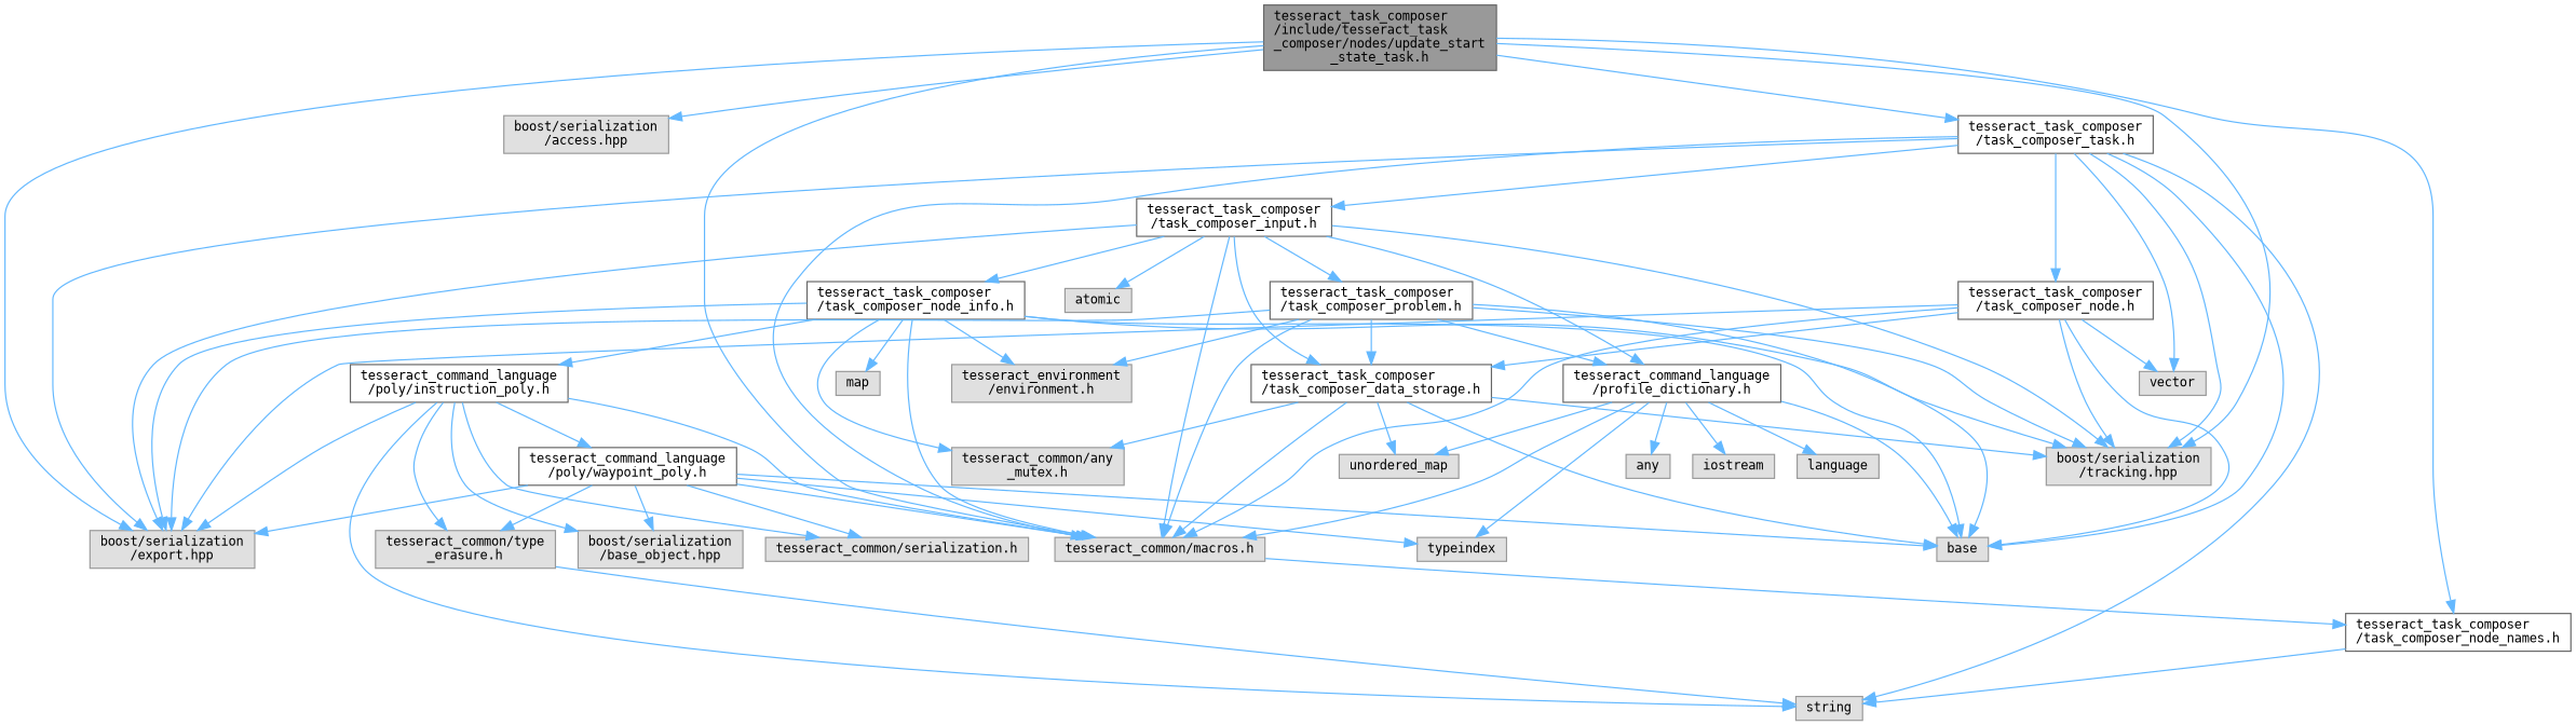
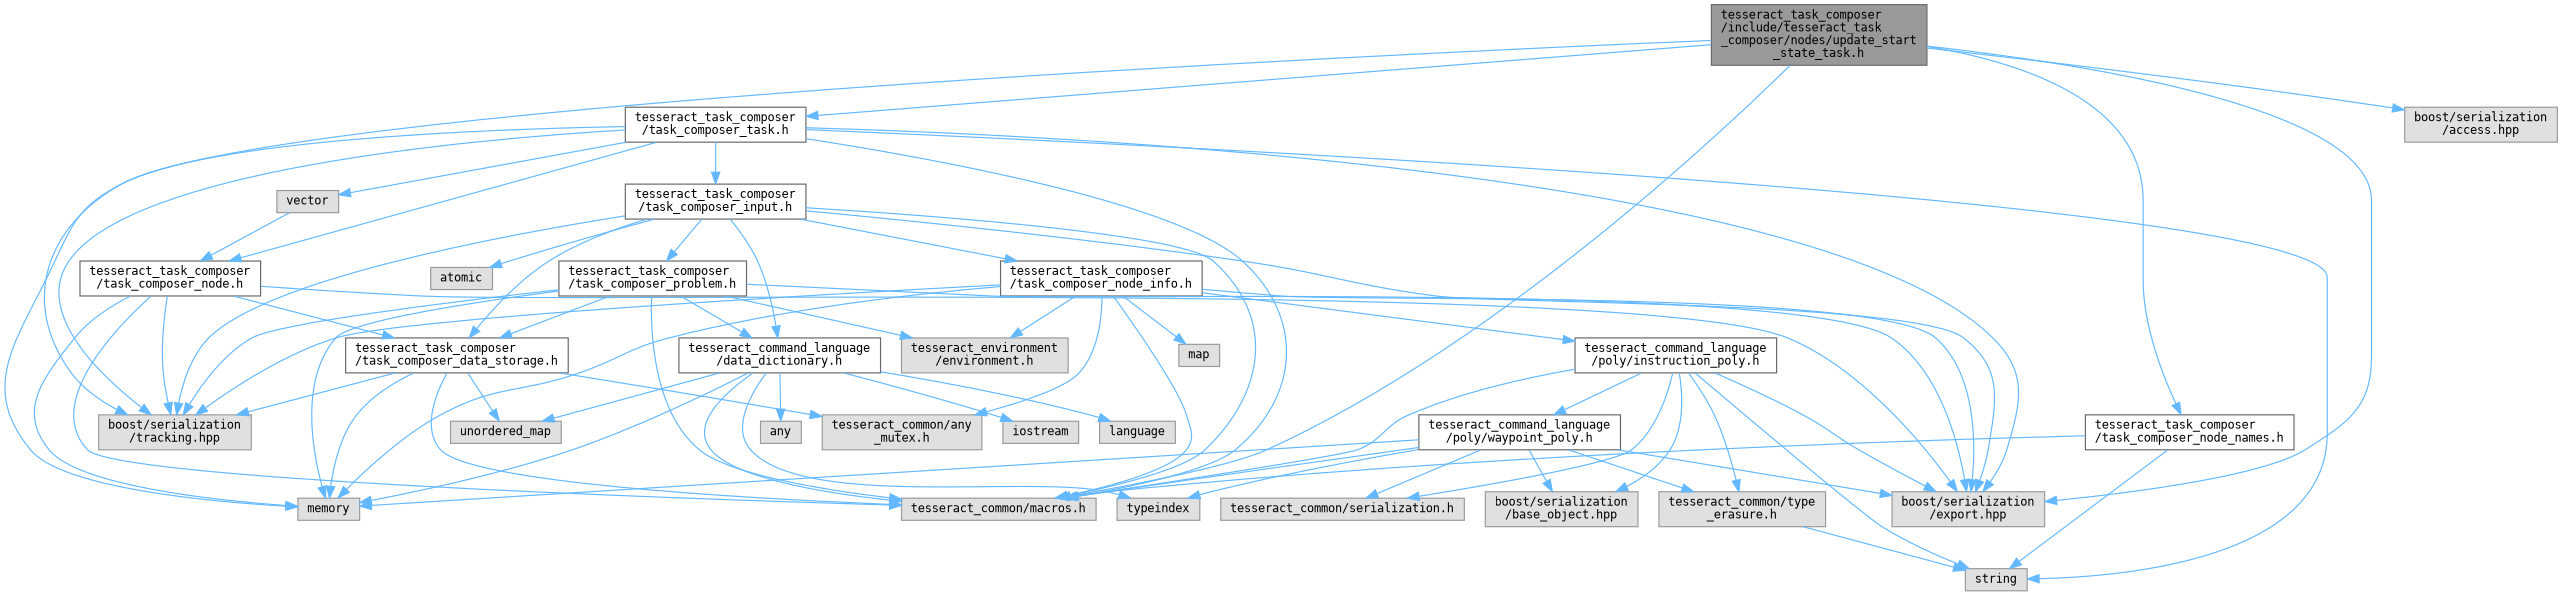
  digraph {
    fontname="DejaVu Sans Mono"
    node [color=grey60 fillcolor="#E0E0E0" fontname="DejaVu Sans Mono" fontsize=10 shape=box style=filled]
    edge [color=steelblue1 fontname="DejaVu Sans Mono" fontsize=10 labelfontname=Helvetica labelfontsize=10 style=solid]
    n1 [color=gray40 fillcolor=grey60 fontcolor=black height=0.2 label="tesseract_task_composer\l/include/tesseract_task\l_composer/nodes/update_start\l_state_task.h" width=0.4]
    n2 [height=0.2 label="tesseract_common/macros.h" width=0.4]
    n3 [height=0.2 label="boost/serialization\l/access.hpp" width=0.4]
    n4 [color=grey40 fillcolor=white height=0.2 label="tesseract_task_composer\l/task_composer_task.h" width=0.4]
    n5 [height=0.2 label="boost/serialization\l/export.hpp" width=0.4]
    n6 [height=0.2 label="boost/serialization\l/tracking.hpp" width=0.4]
    n7 [color=grey40 fillcolor=white height=0.2 label="tesseract_task_composer\l/task_composer_node_names.h" width=0.4]
    n8 [height=0.2 label=string width=0.4]
    n9 [height=0.2 label=vector width=0.4]
-   n10 [height=0.2 label=base width=0.4]
+   n10 [height=0.2 label=memory width=0.4]
    n11 [color=grey40 fillcolor=white height=0.2 label="tesseract_task_composer\l/task_composer_node.h" width=0.4]
    n12 [color=grey40 fillcolor=white height=0.2 label="tesseract_task_composer\l/task_composer_input.h" width=0.4]
    n13 [color=grey40 fillcolor=white height=0.2 label="tesseract_task_composer\l/task_composer_data_storage.h" width=0.4]
    n14 [height=0.2 label=atomic width=0.4]
-   n15 [color=grey40 fillcolor=white height=0.2 label="tesseract_command_language\l/profile_dictionary.h" width=0.4]
+   n15 [color=grey40 fillcolor=white height=0.2 label="tesseract_command_language\l/data_dictionary.h" width=0.4]
    n16 [color=grey40 fillcolor=white height=0.2 label="tesseract_task_composer\l/task_composer_node_info.h" width=0.4]
    n17 [color=grey40 fillcolor=white height=0.2 label="tesseract_task_composer\l/task_composer_problem.h" width=0.4]
    n18 [height=0.2 label=unordered_map width=0.4]
    n19 [height=0.2 label="tesseract_common/any\l_mutex.h" width=0.4]
    n20 [height=0.2 label=any width=0.4]
    n21 [height=0.2 label=iostream width=0.4]
    n22 [height=0.2 label=typeindex width=0.4]
    n23 [height=0.2 label=language width=0.4]
    n24 [height=0.2 label=map width=0.4]
    n25 [height=0.2 label="tesseract_environment\l/environment.h" width=0.4]
    n26 [color=grey40 fillcolor=white height=0.2 label="tesseract_command_language\l/poly/instruction_poly.h" width=0.4]
    n27 [height=0.2 label="boost/serialization\l/base_object.hpp" width=0.4]
    n28 [color=grey40 fillcolor=white height=0.2 label="tesseract_command_language\l/poly/waypoint_poly.h" width=0.4]
    n29 [height=0.2 label="tesseract_common/serialization.h" width=0.4]
    n30 [height=0.2 label="tesseract_common/type\l_erasure.h" width=0.4]
    n1 -> n2
    n1 -> n3
    n1 -> n4
    n1 -> n5
    n1 -> n6
    n1 -> n7
    n4 -> n2
    n4 -> n5
    n4 -> n6
    n4 -> n8
    n4 -> n9
    n4 -> n10
    n4 -> n11
    n4 -> n12
-   n2 -> n7
+   n7 -> n2
    n7 -> n8
    n11 -> n2
    n11 -> n5
    n11 -> n6
-   n11 -> n9
+   n9 -> n11
    n11 -> n10
    n11 -> n13
    n12 -> n2
    n12 -> n5
    n12 -> n6
    n12 -> n13
    n12 -> n14
    n12 -> n15
    n12 -> n16
    n12 -> n17
    n13 -> n2
    n13 -> n6
    n13 -> n10
    n13 -> n18
    n13 -> n19
    n15 -> n2
    n15 -> n10
    n15 -> n18
    n15 -> n20
    n15 -> n21
    n15 -> n22
    n15 -> n23
    n16 -> n2
    n16 -> n5
    n16 -> n6
    n16 -> n10
    n16 -> n19
    n16 -> n24
    n16 -> n25
    n16 -> n26
    n17 -> n2
    n17 -> n5
    n17 -> n6
    n17 -> n10
    n17 -> n13
    n17 -> n15
    n17 -> n25
    n26 -> n2
    n26 -> n5
    n26 -> n8
    n26 -> n27
    n26 -> n28
    n26 -> n29
    n26 -> n30
    n28 -> n2
    n28 -> n5
    n28 -> n10
    n28 -> n22
    n28 -> n27
    n28 -> n29
    n28 -> n30
    n30 -> n8
  }
